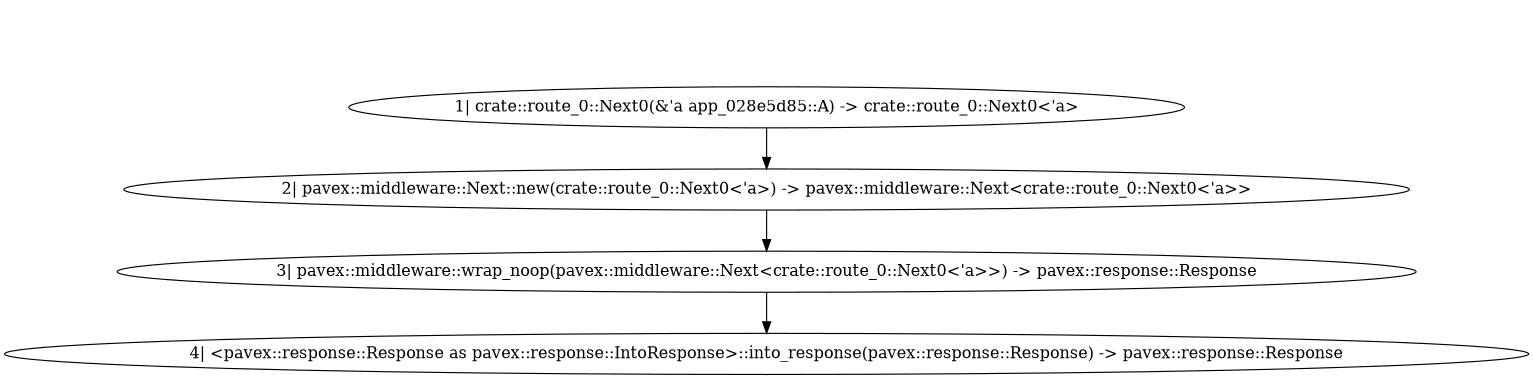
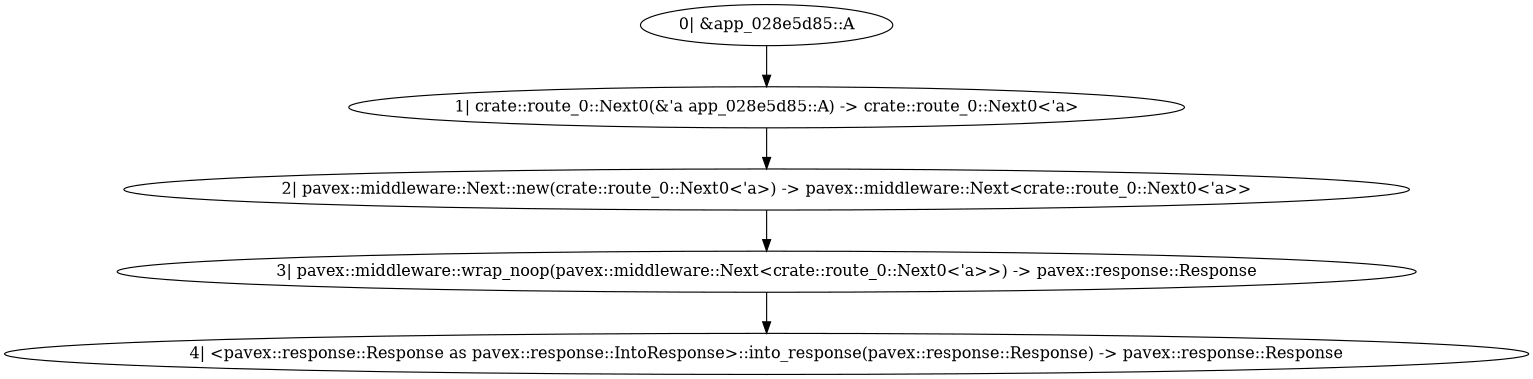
  digraph {
+   n1 [label="0| &app_028e5d85::A"]
    n2 [label="1| crate::route_0::Next0(&'a app_028e5d85::A) -> crate::route_0::Next0<'a>"]
    n3 [label="2| pavex::middleware::Next::new(crate::route_0::Next0<'a>) -> pavex::middleware::Next<crate::route_0::Next0<'a>>"]
    n4 [label="3| pavex::middleware::wrap_noop(pavex::middleware::Next<crate::route_0::Next0<'a>>) -> pavex::response::Response"]
    n5 [label="4| <pavex::response::Response as pavex::response::IntoResponse>::into_response(pavex::response::Response) -> pavex::response::Response"]
+   n1 -> n2
    n2 -> n3
    n3 -> n4
    n4 -> n5
  }
